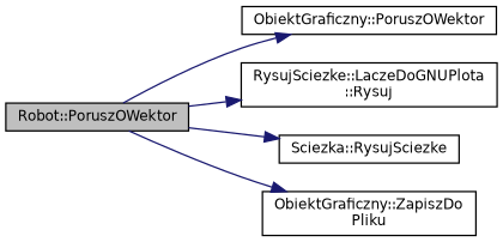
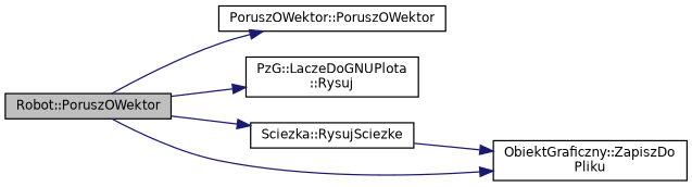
  digraph {
    rankdir=LR
    node [color=black fillcolor=white fontname=Helvetica fontsize=10 shape=record style=filled]
    edge [color=midnightblue fontname=Helvetica fontsize=10 labelfontname=Helvetica labelfontsize=10 style=solid]
    n1 [fillcolor=grey75 fontcolor=black height=0.2 label="Robot::PoruszOWektor" width=0.4]
-   n2 [height=0.2 label="ObiektGraficzny::PoruszOWektor" width=0.4]
-   n3 [height=0.2 label="RysujSciezke::LaczeDoGNUPlota\l::Rysuj" width=0.4]
+   n2 [height=0.2 label="PoruszOWektor::PoruszOWektor" width=0.4]
+   n3 [height=0.2 label="PzG::LaczeDoGNUPlota\l::Rysuj" width=0.4]
    n4 [height=0.2 label="Sciezka::RysujSciezke" width=0.4]
    n5 [height=0.2 label="ObiektGraficzny::ZapiszDo\lPliku" width=0.4]
    n1 -> n2
    n1 -> n3
    n1 -> n4
    n1 -> n5
+   n4 -> n5
  }
